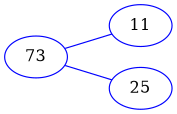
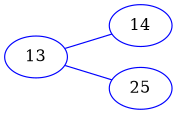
  strict graph {
    rankdir=LR
    node [color=blue]
    edge [color=blue]
-   13 [label=73]
-   14 [label=11]
+   13
+   14
    n3 [label=25]
    13 -- 14
    13 -- n3
  }
